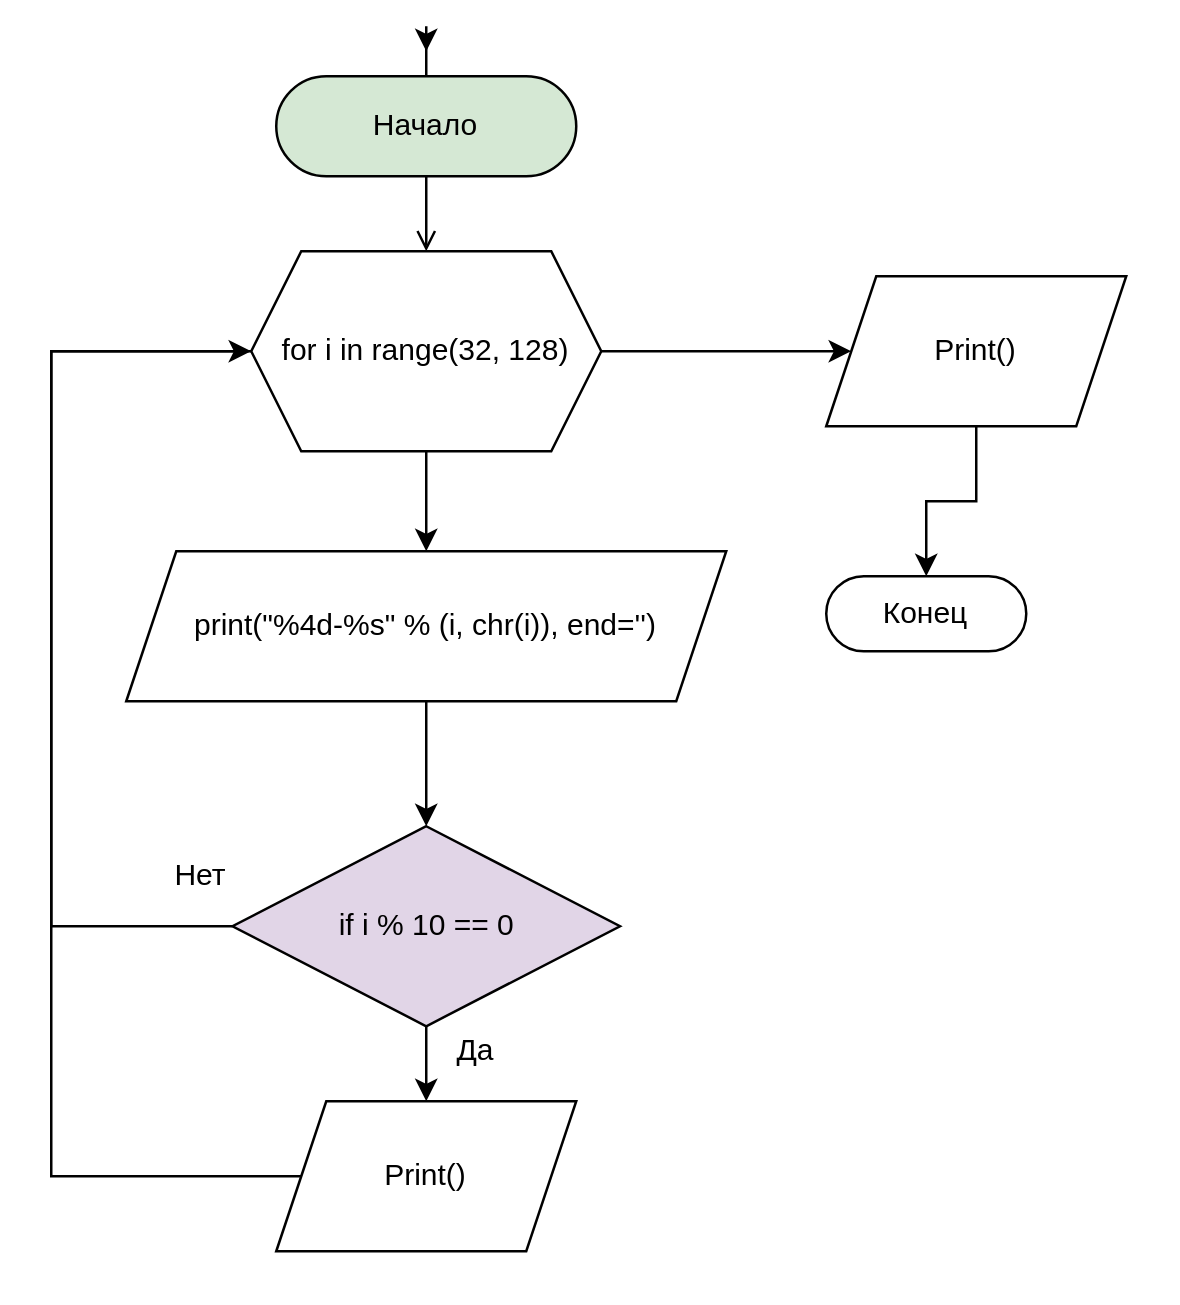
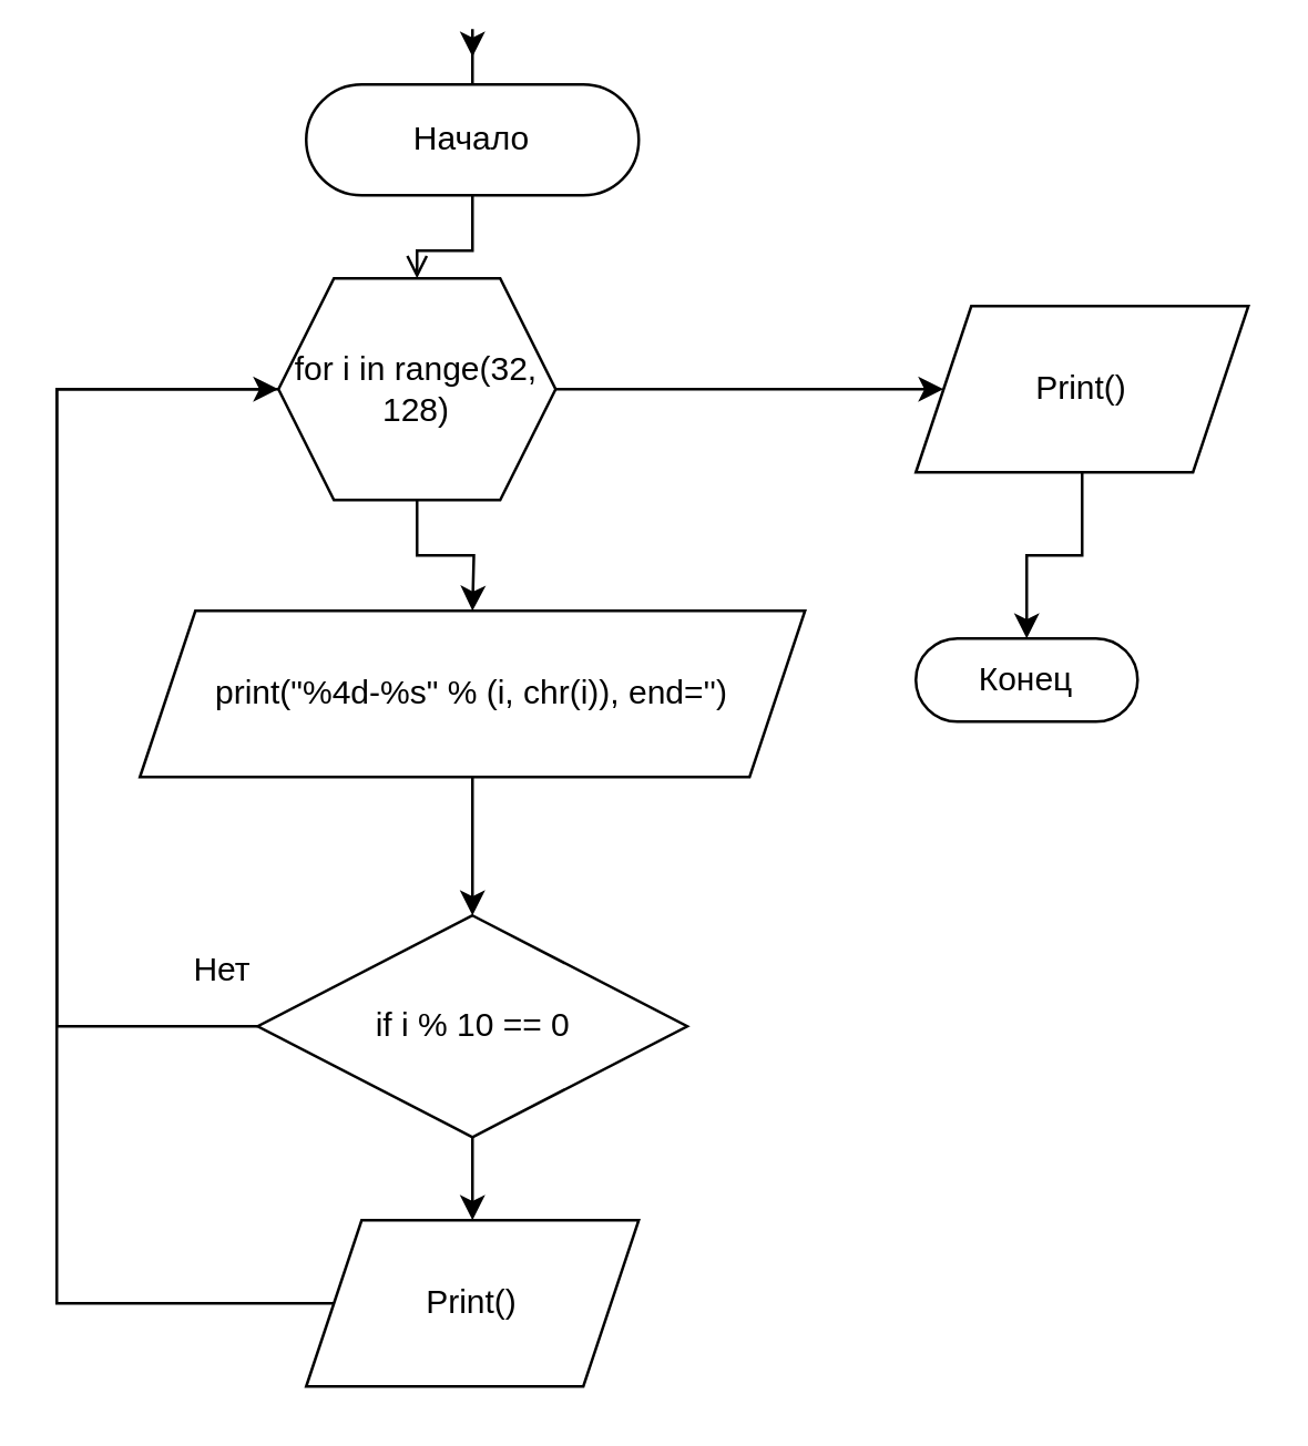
  <mxCell id="0" />
  <mxCell id="1" parent="0" />
  <mxCell id="2" value="" style="edgeStyle=orthogonalEdgeStyle;rounded=0;orthogonalLoop=1;jettySize=auto;html=1;entryX=0.5;entryY=0;entryDx=0;entryDy=0;" edge="1" parent="1" source="4"><mxGeometry relative="1" as="geometry"><mxPoint x="170" y="20" as="targetPoint" /></mxGeometry></mxCell>
  <mxCell id="3" style="edgeStyle=orthogonalEdgeStyle;rounded=0;orthogonalLoop=1;jettySize=auto;html=1;entryX=0.5;entryY=0;entryDx=0;entryDy=0;endArrow=open;" edge="1" parent="1" source="4" target="10"><mxGeometry relative="1" as="geometry" /></mxCell>
- <mxCell id="4" value="Начало" style="rounded=1;whiteSpace=wrap;html=1;fontSize=12;glass=0;strokeWidth=1;shadow=0;arcSize=50;fillColor=#d5e8d4;" vertex="1" parent="1"><mxGeometry x="110" y="30" width="120" height="40" as="geometry" /></mxCell>
+ <mxCell id="4" value="Начало" style="rounded=1;whiteSpace=wrap;html=1;fontSize=12;glass=0;strokeWidth=1;shadow=0;arcSize=50;" vertex="1" parent="1"><mxGeometry x="110" y="30" width="120" height="40" as="geometry" /></mxCell>
  <mxCell id="5" value="" style="edgeStyle=orthogonalEdgeStyle;rounded=0;orthogonalLoop=1;jettySize=auto;html=1;" edge="1" parent="1" source="6" target="13"><mxGeometry relative="1" as="geometry" /></mxCell>
  <mxCell id="6" value="print(&quot;%4d-%s&quot; % (i, chr(i)), end='')" style="shape=parallelogram;perimeter=parallelogramPerimeter;whiteSpace=wrap;html=1;fixedSize=1;rounded=0;shadow=0;strokeWidth=1;glass=0;arcSize=50;" vertex="1" parent="1"><mxGeometry x="50" y="220" width="240" height="60" as="geometry" /></mxCell>
  <mxCell id="7" value="Конец" style="rounded=1;whiteSpace=wrap;html=1;fontSize=12;glass=0;strokeWidth=1;shadow=0;arcSize=50;" vertex="1" parent="1"><mxGeometry x="330" y="230" width="80" height="30" as="geometry" /></mxCell>
  <mxCell id="8" value="" style="edgeStyle=orthogonalEdgeStyle;rounded=0;orthogonalLoop=1;jettySize=auto;html=1;" edge="1" parent="1" source="10"><mxGeometry relative="1" as="geometry"><mxPoint x="170" y="220" as="targetPoint" /></mxGeometry></mxCell>
  <mxCell id="9" value="" style="edgeStyle=orthogonalEdgeStyle;rounded=0;orthogonalLoop=1;jettySize=auto;html=1;" edge="1" parent="1" source="10" target="17"><mxGeometry relative="1" as="geometry" /></mxCell>
- <mxCell id="10" value="for i in range(32, 128)" style="shape=hexagon;perimeter=hexagonPerimeter2;whiteSpace=wrap;html=1;fixedSize=1;" vertex="1" parent="1"><mxGeometry x="100" y="100" width="140" height="80" as="geometry" /></mxCell>
+ <mxCell id="10" value="for i in range(32, 128)" style="shape=hexagon;perimeter=hexagonPerimeter2;whiteSpace=wrap;html=1;fixedSize=1;" vertex="1" parent="1"><mxGeometry x="100" y="100" width="100" height="80" as="geometry" /></mxCell>
  <mxCell id="11" value="" style="edgeStyle=orthogonalEdgeStyle;rounded=0;orthogonalLoop=1;jettySize=auto;html=1;" edge="1" parent="1" source="13" target="15"><mxGeometry relative="1" as="geometry" /></mxCell>
  <mxCell id="12" style="edgeStyle=orthogonalEdgeStyle;rounded=0;orthogonalLoop=1;jettySize=auto;html=1;entryX=0;entryY=0.5;entryDx=0;entryDy=0;endArrow=none;" edge="1" parent="1" source="13" target="10"><mxGeometry relative="1" as="geometry"><Array as="points"><mxPoint x="20" y="370" /><mxPoint x="20" y="140" /></Array></mxGeometry></mxCell>
- <mxCell id="13" value="if i % 10 == 0" style="rhombus;whiteSpace=wrap;html=1;rounded=0;glass=0;fillColor=#e1d5e7;" vertex="1" parent="1"><mxGeometry x="92.5" y="330" width="155" height="80" as="geometry" /></mxCell>
+ <mxCell id="13" value="if i % 10 == 0" style="rhombus;whiteSpace=wrap;html=1;rounded=0;glass=0;" vertex="1" parent="1"><mxGeometry x="92.5" y="330" width="155" height="80" as="geometry" /></mxCell>
  <mxCell id="14" style="edgeStyle=orthogonalEdgeStyle;rounded=0;orthogonalLoop=1;jettySize=auto;html=1;entryX=0;entryY=0.5;entryDx=0;entryDy=0;" edge="1" parent="1" source="15" target="10"><mxGeometry relative="1" as="geometry"><Array as="points"><mxPoint x="20" y="470" /><mxPoint x="20" y="140" /></Array></mxGeometry></mxCell>
  <mxCell id="15" value="Print()" style="shape=parallelogram;perimeter=parallelogramPerimeter;whiteSpace=wrap;html=1;fixedSize=1;rounded=0;shadow=0;strokeWidth=1;glass=0;arcSize=50;" vertex="1" parent="1"><mxGeometry x="110" y="440" width="120" height="60" as="geometry" /></mxCell>
  <mxCell id="16" value="" style="edgeStyle=orthogonalEdgeStyle;rounded=0;orthogonalLoop=1;jettySize=auto;html=1;" edge="1" parent="1" source="17" target="7"><mxGeometry relative="1" as="geometry" /></mxCell>
  <mxCell id="17" value="Print()" style="shape=parallelogram;perimeter=parallelogramPerimeter;whiteSpace=wrap;html=1;fixedSize=1;rounded=0;shadow=0;strokeWidth=1;glass=0;arcSize=50;" vertex="1" parent="1"><mxGeometry x="330" y="110" width="120" height="60" as="geometry" /></mxCell>
- <mxCell id="18" value="Да" style="text;html=1;strokeColor=none;fillColor=none;align=center;verticalAlign=middle;whiteSpace=wrap;rounded=0;" vertex="1" parent="1"><mxGeometry x="170" y="410" width="40" height="20" as="geometry" /></mxCell>
  <mxCell id="19" value="Нет" style="text;html=1;strokeColor=none;fillColor=none;align=center;verticalAlign=middle;whiteSpace=wrap;rounded=0;" vertex="1" parent="1"><mxGeometry x="60" y="340" width="40" height="20" as="geometry" /></mxCell>
